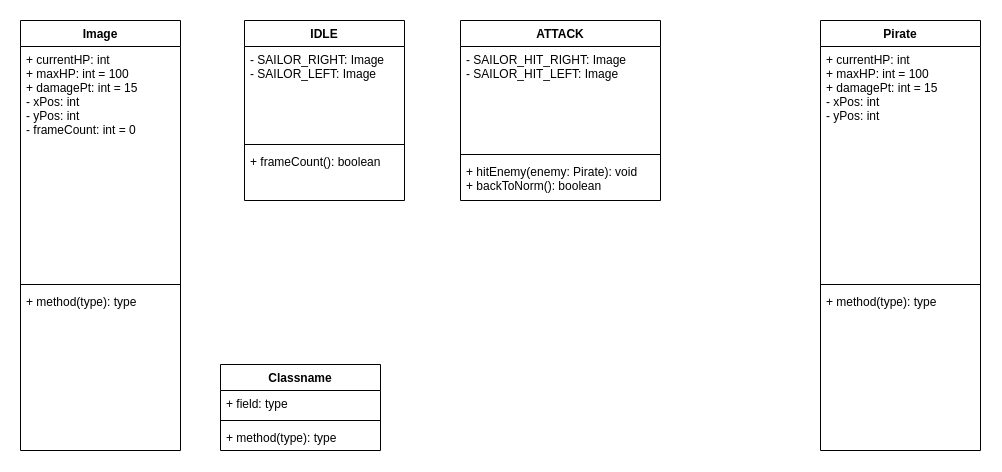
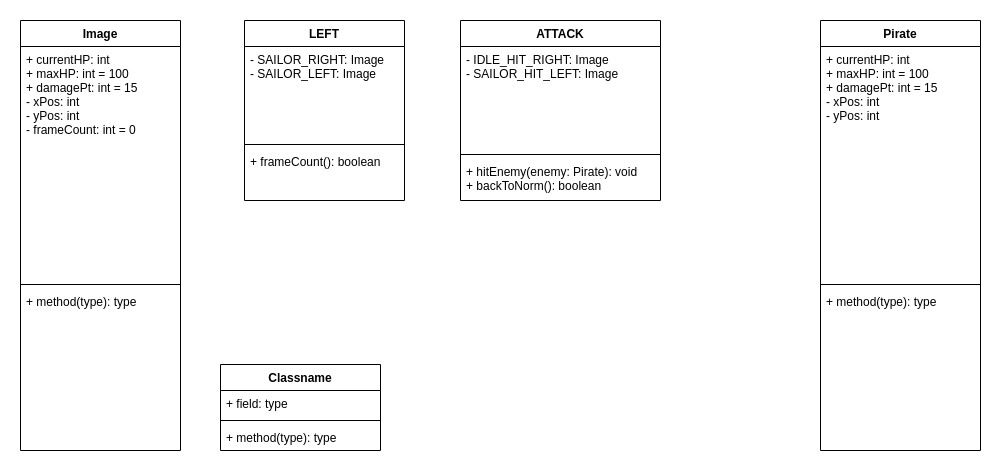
  <mxCell id="0" />
  <mxCell id="1" parent="0" />
  <mxCell id="2" value="Image&#10;&#10;" style="swimlane;fontStyle=1;align=center;verticalAlign=top;childLayout=stackLayout;horizontal=1;startSize=26;horizontalStack=0;resizeParent=1;resizeParentMax=0;resizeLast=0;collapsible=1;marginBottom=0;" vertex="1" parent="1"><mxGeometry x="20" y="20" width="160" height="430" as="geometry" /></mxCell>
  <mxCell id="3" value="+ currentHP: int&#10;+ maxHP: int = 100&#10;+ damagePt: int = 15&#10;- xPos: int&#10;- yPos: int&#10;- frameCount: int = 0&#10;" style="text;strokeColor=none;fillColor=none;align=left;verticalAlign=top;spacingLeft=4;spacingRight=4;overflow=hidden;rotatable=0;points=[[0,0.5],[1,0.5]];portConstraint=eastwest;" vertex="1" parent="2"><mxGeometry y="26" width="160" height="234" as="geometry" /></mxCell>
  <mxCell id="4" value="" style="line;strokeWidth=1;fillColor=none;align=left;verticalAlign=middle;spacingTop=-1;spacingLeft=3;spacingRight=3;rotatable=0;labelPosition=right;points=[];portConstraint=eastwest;" vertex="1" parent="2"><mxGeometry y="260" width="160" height="8" as="geometry" /></mxCell>
  <mxCell id="5" value="+ method(type): type" style="text;strokeColor=none;fillColor=none;align=left;verticalAlign=top;spacingLeft=4;spacingRight=4;overflow=hidden;rotatable=0;points=[[0,0.5],[1,0.5]];portConstraint=eastwest;" vertex="1" parent="2"><mxGeometry y="268" width="160" height="162" as="geometry" /></mxCell>
- <mxCell id="6" value="IDLE" style="swimlane;fontStyle=1;align=center;verticalAlign=top;childLayout=stackLayout;horizontal=1;startSize=26;horizontalStack=0;resizeParent=1;resizeParentMax=0;resizeLast=0;collapsible=1;marginBottom=0;" vertex="1" parent="1"><mxGeometry x="244" y="20" width="160" height="180" as="geometry" /></mxCell>
+ <mxCell id="6" value="LEFT" style="swimlane;fontStyle=1;align=center;verticalAlign=top;childLayout=stackLayout;horizontal=1;startSize=26;horizontalStack=0;resizeParent=1;resizeParentMax=0;resizeLast=0;collapsible=1;marginBottom=0;" vertex="1" parent="1"><mxGeometry x="244" y="20" width="160" height="180" as="geometry" /></mxCell>
  <mxCell id="7" value="- SAILOR_RIGHT: Image&#10;- SAILOR_LEFT: Image&#10;" style="text;strokeColor=none;fillColor=none;align=left;verticalAlign=top;spacingLeft=4;spacingRight=4;overflow=hidden;rotatable=0;points=[[0,0.5],[1,0.5]];portConstraint=eastwest;" vertex="1" parent="6"><mxGeometry y="26" width="160" height="94" as="geometry" /></mxCell>
  <mxCell id="8" value="" style="line;strokeWidth=1;fillColor=none;align=left;verticalAlign=middle;spacingTop=-1;spacingLeft=3;spacingRight=3;rotatable=0;labelPosition=right;points=[];portConstraint=eastwest;" vertex="1" parent="6"><mxGeometry y="120" width="160" height="8" as="geometry" /></mxCell>
  <mxCell id="9" value="+ frameCount(): boolean" style="text;strokeColor=none;fillColor=none;align=left;verticalAlign=top;spacingLeft=4;spacingRight=4;overflow=hidden;rotatable=0;points=[[0,0.5],[1,0.5]];portConstraint=eastwest;" vertex="1" parent="6"><mxGeometry y="128" width="160" height="52" as="geometry" /></mxCell>
  <mxCell id="10" value="Classname" style="swimlane;fontStyle=1;align=center;verticalAlign=top;childLayout=stackLayout;horizontal=1;startSize=26;horizontalStack=0;resizeParent=1;resizeParentMax=0;resizeLast=0;collapsible=1;marginBottom=0;" vertex="1" parent="1"><mxGeometry x="220" y="364" width="160" height="86" as="geometry" /></mxCell>
  <mxCell id="11" value="+ field: type" style="text;strokeColor=none;fillColor=none;align=left;verticalAlign=top;spacingLeft=4;spacingRight=4;overflow=hidden;rotatable=0;points=[[0,0.5],[1,0.5]];portConstraint=eastwest;" vertex="1" parent="10"><mxGeometry y="26" width="160" height="26" as="geometry" /></mxCell>
  <mxCell id="12" value="" style="line;strokeWidth=1;fillColor=none;align=left;verticalAlign=middle;spacingTop=-1;spacingLeft=3;spacingRight=3;rotatable=0;labelPosition=right;points=[];portConstraint=eastwest;" vertex="1" parent="10"><mxGeometry y="52" width="160" height="8" as="geometry" /></mxCell>
  <mxCell id="13" value="+ method(type): type" style="text;strokeColor=none;fillColor=none;align=left;verticalAlign=top;spacingLeft=4;spacingRight=4;overflow=hidden;rotatable=0;points=[[0,0.5],[1,0.5]];portConstraint=eastwest;" vertex="1" parent="10"><mxGeometry y="60" width="160" height="26" as="geometry" /></mxCell>
  <mxCell id="14" value="ATTACK" style="swimlane;fontStyle=1;align=center;verticalAlign=top;childLayout=stackLayout;horizontal=1;startSize=26;horizontalStack=0;resizeParent=1;resizeParentMax=0;resizeLast=0;collapsible=1;marginBottom=0;" vertex="1" parent="1"><mxGeometry x="460" y="20" width="200" height="180" as="geometry" /></mxCell>
- <mxCell id="15" value="- SAILOR_HIT_RIGHT: Image&#10;- SAILOR_HIT_LEFT: Image&#10;" style="text;strokeColor=none;fillColor=none;align=left;verticalAlign=top;spacingLeft=4;spacingRight=4;overflow=hidden;rotatable=0;points=[[0,0.5],[1,0.5]];portConstraint=eastwest;" vertex="1" parent="14"><mxGeometry y="26" width="200" height="104" as="geometry" /></mxCell>
+ <mxCell id="15" value="- IDLE_HIT_RIGHT: Image&#10;- SAILOR_HIT_LEFT: Image&#10;" style="text;strokeColor=none;fillColor=none;align=left;verticalAlign=top;spacingLeft=4;spacingRight=4;overflow=hidden;rotatable=0;points=[[0,0.5],[1,0.5]];portConstraint=eastwest;" vertex="1" parent="14"><mxGeometry y="26" width="200" height="104" as="geometry" /></mxCell>
  <mxCell id="16" value="" style="line;strokeWidth=1;fillColor=none;align=left;verticalAlign=middle;spacingTop=-1;spacingLeft=3;spacingRight=3;rotatable=0;labelPosition=right;points=[];portConstraint=eastwest;" vertex="1" parent="14"><mxGeometry y="130" width="200" height="8" as="geometry" /></mxCell>
  <mxCell id="17" value="+ hitEnemy(enemy: Pirate): void&#10;+ backToNorm(): boolean" style="text;strokeColor=none;fillColor=none;align=left;verticalAlign=top;spacingLeft=4;spacingRight=4;overflow=hidden;rotatable=0;points=[[0,0.5],[1,0.5]];portConstraint=eastwest;" vertex="1" parent="14"><mxGeometry y="138" width="200" height="42" as="geometry" /></mxCell>
  <mxCell id="18" value="Pirate" style="swimlane;fontStyle=1;align=center;verticalAlign=top;childLayout=stackLayout;horizontal=1;startSize=26;horizontalStack=0;resizeParent=1;resizeParentMax=0;resizeLast=0;collapsible=1;marginBottom=0;" vertex="1" parent="1"><mxGeometry x="820" y="20" width="160" height="430" as="geometry" /></mxCell>
  <mxCell id="19" value="+ currentHP: int&#10;+ maxHP: int = 100&#10;+ damagePt: int = 15&#10;- xPos: int&#10;- yPos: int&#10;" style="text;strokeColor=none;fillColor=none;align=left;verticalAlign=top;spacingLeft=4;spacingRight=4;overflow=hidden;rotatable=0;points=[[0,0.5],[1,0.5]];portConstraint=eastwest;" vertex="1" parent="18"><mxGeometry y="26" width="160" height="234" as="geometry" /></mxCell>
  <mxCell id="20" value="" style="line;strokeWidth=1;fillColor=none;align=left;verticalAlign=middle;spacingTop=-1;spacingLeft=3;spacingRight=3;rotatable=0;labelPosition=right;points=[];portConstraint=eastwest;" vertex="1" parent="18"><mxGeometry y="260" width="160" height="8" as="geometry" /></mxCell>
  <mxCell id="21" value="+ method(type): type" style="text;strokeColor=none;fillColor=none;align=left;verticalAlign=top;spacingLeft=4;spacingRight=4;overflow=hidden;rotatable=0;points=[[0,0.5],[1,0.5]];portConstraint=eastwest;" vertex="1" parent="18"><mxGeometry y="268" width="160" height="162" as="geometry" /></mxCell>
